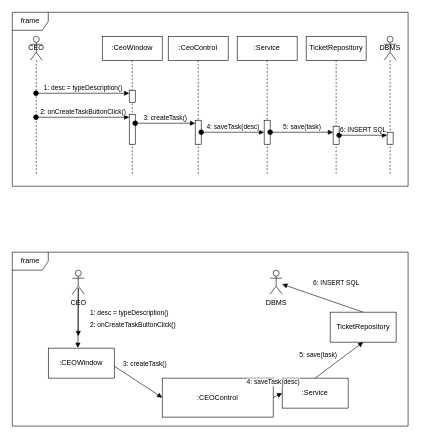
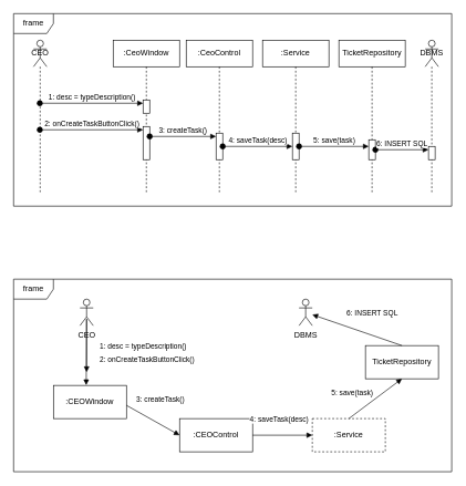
  <mxCell id="0" />
  <mxCell id="1" parent="0" />
  <mxCell id="2" value="frame" style="shape=umlFrame;whiteSpace=wrap;html=1;pointerEvents=0;" parent="1" vertex="1"><mxGeometry x="20" y="20" width="660" height="290" as="geometry" /></mxCell>
  <mxCell id="3" value="CEO" style="shape=umlLifeline;perimeter=lifelinePerimeter;whiteSpace=wrap;html=1;container=1;dropTarget=0;collapsible=0;recursiveResize=0;outlineConnect=0;portConstraint=eastwest;newEdgeStyle={&quot;curved&quot;:0,&quot;rounded&quot;:0};participant=umlActor;" parent="1" vertex="1"><mxGeometry x="50" y="60" width="20" height="230" as="geometry" /></mxCell>
  <mxCell id="4" value=":CeoWindow" style="shape=umlLifeline;perimeter=lifelinePerimeter;whiteSpace=wrap;html=1;container=1;dropTarget=0;collapsible=0;recursiveResize=0;outlineConnect=0;portConstraint=eastwest;newEdgeStyle={&quot;curved&quot;:0,&quot;rounded&quot;:0};" parent="1" vertex="1"><mxGeometry x="170" y="60" width="100" height="230" as="geometry" /></mxCell>
  <mxCell id="5" value="" style="html=1;points=[[0,0,0,0,5],[0,1,0,0,-5],[1,0,0,0,5],[1,1,0,0,-5]];perimeter=orthogonalPerimeter;outlineConnect=0;targetShapes=umlLifeline;portConstraint=eastwest;newEdgeStyle={&quot;curved&quot;:0,&quot;rounded&quot;:0};" parent="4" vertex="1"><mxGeometry x="45" y="90" width="10" height="20" as="geometry" /></mxCell>
  <mxCell id="6" value="" style="html=1;points=[[0,0,0,0,5],[0,1,0,0,-5],[1,0,0,0,5],[1,1,0,0,-5]];perimeter=orthogonalPerimeter;outlineConnect=0;targetShapes=umlLifeline;portConstraint=eastwest;newEdgeStyle={&quot;curved&quot;:0,&quot;rounded&quot;:0};" parent="4" vertex="1"><mxGeometry x="45" y="130" width="10" height="50" as="geometry" /></mxCell>
  <mxCell id="7" value=":CeoControl&lt;span style=&quot;caret-color: rgba(0, 0, 0, 0); color: rgba(0, 0, 0, 0); font-family: monospace; font-size: 0px; text-align: start; white-space: nowrap;&quot;&gt;%3CmxGraphModel%3E%3Croot%3E%3CmxCell%20id%3D%220%22%2F%3E%3CmxCell%20id%3D%221%22%20parent%3D%220%22%2F%3E%3CmxCell%20id%3D%222%22%20value%3D%22%3ACeoWindow%22%20style%3D%22shape%3DumlLifeline%3Bperimeter%3DlifelinePerimeter%3BwhiteSpace%3Dwrap%3Bhtml%3D1%3Bcontainer%3D1%3BdropTarget%3D0%3Bcollapsible%3D0%3BrecursiveResize%3D0%3BoutlineConnect%3D0%3BportConstraint%3Deastwest%3BnewEdgeStyle%3D%7B%26quot%3Bcurved%26quot%3B%3A0%2C%26quot%3Brounded%26quot%3B%3A0%7D%3B%22%20vertex%3D%221%22%20parent%3D%221%22%3E%3CmxGeometry%20x%3D%22140%22%20y%3D%2280%22%20width%3D%22100%22%20height%3D%22230%22%20as%3D%22geometry%22%2F%3E%3C%2FmxCell%3E%3C%2Froot%3E%3C%2FmxGraphModel%3E&lt;/span&gt;" style="shape=umlLifeline;perimeter=lifelinePerimeter;whiteSpace=wrap;html=1;container=1;dropTarget=0;collapsible=0;recursiveResize=0;outlineConnect=0;portConstraint=eastwest;newEdgeStyle={&quot;curved&quot;:0,&quot;rounded&quot;:0};" parent="1" vertex="1"><mxGeometry x="280" y="60" width="100" height="230" as="geometry" /></mxCell>
  <mxCell id="8" value="" style="html=1;points=[[0,0,0,0,5],[0,1,0,0,-5],[1,0,0,0,5],[1,1,0,0,-5]];perimeter=orthogonalPerimeter;outlineConnect=0;targetShapes=umlLifeline;portConstraint=eastwest;newEdgeStyle={&quot;curved&quot;:0,&quot;rounded&quot;:0};" parent="7" vertex="1"><mxGeometry x="45" y="140" width="10" height="40" as="geometry" /></mxCell>
  <mxCell id="9" value=":Service&lt;span style=&quot;caret-color: rgba(0, 0, 0, 0); color: rgba(0, 0, 0, 0); font-family: monospace; font-size: 0px; text-align: start; white-space: nowrap;&quot;&gt;%3CmxGraphModel%3E%3Croot%3E%3CmxCell%20id%3D%220%22%2F%3E%3CmxCell%20id%3D%221%22%20parent%3D%220%22%2F%3E%3CmxCell%20id%3D%222%22%20value%3D%22%3ACeoWindow%22%20style%3D%22shape%3DumlLifeline%3Bperimeter%3DlifelinePerimeter%3BwhiteSpace%3Dwrap%3Bhtml%3D1%3Bcontainer%3D1%3BdropTarget%3D0%3Bcollapsible%3D0%3BrecursiveResize%3D0%3BoutlineConnect%3D0%3BportConstraint%3Deastwest%3BnewEdgeStyle%3D%7B%26quot%3Bcurved%26quot%3B%3A0%2C%26quot%3Brounded%26quot%3B%3A0%7D%3B%22%20vertex%3D%221%22%20parent%3D%221%22%3E%3CmxGeometry%20x%3D%22140%22%20y%3D%2280%22%20width%3D%22100%22%20height%3D%22230%22%20as%3D%22geometry%22%2F%3E%3C%2FmxCell%3E%3C%2Froot%3E%3C%2FmxGraphModel%3E&lt;/span&gt;" style="shape=umlLifeline;perimeter=lifelinePerimeter;whiteSpace=wrap;html=1;container=1;dropTarget=0;collapsible=0;recursiveResize=0;outlineConnect=0;portConstraint=eastwest;newEdgeStyle={&quot;curved&quot;:0,&quot;rounded&quot;:0};" parent="1" vertex="1"><mxGeometry x="395" y="60" width="100" height="230" as="geometry" /></mxCell>
  <mxCell id="10" value="" style="html=1;points=[[0,0,0,0,5],[0,1,0,0,-5],[1,0,0,0,5],[1,1,0,0,-5]];perimeter=orthogonalPerimeter;outlineConnect=0;targetShapes=umlLifeline;portConstraint=eastwest;newEdgeStyle={&quot;curved&quot;:0,&quot;rounded&quot;:0};" parent="9" vertex="1"><mxGeometry x="45" y="140" width="10" height="40" as="geometry" /></mxCell>
  <mxCell id="11" value="TicketRepository" style="shape=umlLifeline;perimeter=lifelinePerimeter;whiteSpace=wrap;html=1;container=1;dropTarget=0;collapsible=0;recursiveResize=0;outlineConnect=0;portConstraint=eastwest;newEdgeStyle={&quot;curved&quot;:0,&quot;rounded&quot;:0};" parent="1" vertex="1"><mxGeometry x="510" y="60" width="100" height="230" as="geometry" /></mxCell>
  <mxCell id="12" value="" style="html=1;points=[[0,0,0,0,5],[0,1,0,0,-5],[1,0,0,0,5],[1,1,0,0,-5]];perimeter=orthogonalPerimeter;outlineConnect=0;targetShapes=umlLifeline;portConstraint=eastwest;newEdgeStyle={&quot;curved&quot;:0,&quot;rounded&quot;:0};" parent="11" vertex="1"><mxGeometry x="45" y="150" width="10" height="30" as="geometry" /></mxCell>
  <mxCell id="13" value="DBMS" style="shape=umlLifeline;perimeter=lifelinePerimeter;whiteSpace=wrap;html=1;container=1;dropTarget=0;collapsible=0;recursiveResize=0;outlineConnect=0;portConstraint=eastwest;newEdgeStyle={&quot;curved&quot;:0,&quot;rounded&quot;:0};participant=umlActor;" parent="1" vertex="1"><mxGeometry x="640" y="60" width="20" height="230" as="geometry" /></mxCell>
  <mxCell id="14" value="1: desc = typeDescription()" style="html=1;verticalAlign=bottom;startArrow=oval;endArrow=block;startSize=8;curved=0;rounded=0;entryX=0;entryY=0;entryDx=0;entryDy=5;" parent="1" source="3" target="5" edge="1"><mxGeometry relative="1" as="geometry"><mxPoint x="85" y="155" as="sourcePoint" /></mxGeometry></mxCell>
  <mxCell id="15" value="2: onCreateTaskButtonClick()" style="html=1;verticalAlign=bottom;startArrow=oval;endArrow=block;startSize=8;curved=0;rounded=0;entryX=0;entryY=0;entryDx=0;entryDy=5;" parent="1" source="3" target="6" edge="1"><mxGeometry relative="1" as="geometry"><mxPoint x="135" y="195" as="sourcePoint" /></mxGeometry></mxCell>
  <mxCell id="16" value="4: saveTask(desc)" style="html=1;verticalAlign=bottom;startArrow=oval;endArrow=block;startSize=8;curved=0;rounded=0;" parent="1" source="8" target="10" edge="1"><mxGeometry relative="1" as="geometry"><mxPoint x="335" y="210" as="sourcePoint" /><mxPoint x="440" y="210" as="targetPoint" /></mxGeometry></mxCell>
  <mxCell id="17" value="5: save(task)" style="html=1;verticalAlign=bottom;startArrow=oval;endArrow=block;startSize=8;curved=0;rounded=0;" parent="1" source="10" target="12" edge="1"><mxGeometry relative="1" as="geometry"><mxPoint x="450" y="230" as="sourcePoint" /><mxPoint x="555" y="230" as="targetPoint" /></mxGeometry></mxCell>
  <mxCell id="18" value="3: createTask()" style="html=1;verticalAlign=bottom;startArrow=oval;endArrow=block;startSize=8;curved=0;rounded=0;entryX=0;entryY=0;entryDx=0;entryDy=5;" parent="1" source="6" target="8" edge="1"><mxGeometry relative="1" as="geometry"><mxPoint x="225" y="205" as="sourcePoint" /></mxGeometry></mxCell>
  <mxCell id="19" value="" style="html=1;points=[[0,0,0,0,5],[0,1,0,0,-5],[1,0,0,0,5],[1,1,0,0,-5]];perimeter=orthogonalPerimeter;outlineConnect=0;targetShapes=umlLifeline;portConstraint=eastwest;newEdgeStyle={&quot;curved&quot;:0,&quot;rounded&quot;:0};" parent="1" vertex="1"><mxGeometry x="645" y="220" width="10" height="20" as="geometry" /></mxCell>
  <mxCell id="20" value="6: INSERT SQL" style="html=1;verticalAlign=bottom;startArrow=oval;endArrow=block;startSize=8;curved=0;rounded=0;" parent="1" source="12" target="19" edge="1"><mxGeometry relative="1" as="geometry"><mxPoint x="575" y="225" as="sourcePoint" /></mxGeometry></mxCell>
  <mxCell id="21" value="frame" style="shape=umlFrame;whiteSpace=wrap;html=1;pointerEvents=0;" vertex="1" parent="1"><mxGeometry x="20" y="420" width="660" height="290" as="geometry" /></mxCell>
  <mxCell id="22" value="CEO" style="shape=umlActor;verticalLabelPosition=bottom;verticalAlign=top;html=1;" vertex="1" parent="1"><mxGeometry x="120" y="450" width="20" height="40" as="geometry" /></mxCell>
  <mxCell id="23" value=":CEOWindow" style="html=1;whiteSpace=wrap;" vertex="1" parent="1"><mxGeometry x="80" y="580" width="110" height="50" as="geometry" /></mxCell>
  <mxCell id="24" value="" style="html=1;verticalAlign=bottom;endArrow=block;curved=0;rounded=0;" edge="1" parent="1"><mxGeometry width="80" relative="1" as="geometry"><mxPoint x="130" y="480" as="sourcePoint" /><mxPoint x="130" y="560" as="targetPoint" /></mxGeometry></mxCell>
  <mxCell id="25" value="" style="html=1;verticalAlign=bottom;endArrow=block;curved=0;rounded=0;entryX=0.449;entryY=-0.008;entryDx=0;entryDy=0;entryPerimeter=0;" edge="1" parent="1" target="23"><mxGeometry width="80" relative="1" as="geometry"><mxPoint x="130" y="480" as="sourcePoint" /><mxPoint x="130" y="560" as="targetPoint" /><Array as="points" /></mxGeometry></mxCell>
  <mxCell id="26" value="1: desc = typeDescription()" style="edgeLabel;html=1;align=center;verticalAlign=middle;resizable=0;points=[];" vertex="1" connectable="0" parent="25"><mxGeometry x="-0.02" y="2" relative="1" as="geometry"><mxPoint x="83" y="-9" as="offset" /></mxGeometry></mxCell>
  <mxCell id="27" value="2: onCreateTaskButtonClick()" style="edgeLabel;html=1;align=center;verticalAlign=middle;resizable=0;points=[];" vertex="1" connectable="0" parent="25"><mxGeometry x="0.666" y="2" relative="1" as="geometry"><mxPoint x="89" y="-23" as="offset" /></mxGeometry></mxCell>
- <mxCell id="28" value=":CEOControl" style="html=1;whiteSpace=wrap;" vertex="1" parent="1"><mxGeometry x="270" y="630" width="185" height="65" as="geometry" /></mxCell>
- <mxCell id="29" value=":Service" style="html=1;whiteSpace=wrap;" vertex="1" parent="1"><mxGeometry x="470" y="630" width="110" height="50" as="geometry" /></mxCell>
+ <mxCell id="28" value=":CEOControl" style="html=1;whiteSpace=wrap;" vertex="1" parent="1"><mxGeometry x="270" y="630" width="110" height="50" as="geometry" /></mxCell>
+ <mxCell id="29" value=":Service" style="html=1;whiteSpace=wrap;dashed=1;" vertex="1" parent="1"><mxGeometry x="470" y="630" width="110" height="50" as="geometry" /></mxCell>
  <mxCell id="30" value="TicketRepository" style="html=1;whiteSpace=wrap;" vertex="1" parent="1"><mxGeometry x="550" y="520" width="110" height="50" as="geometry" /></mxCell>
  <mxCell id="31" value="DBMS" style="shape=umlActor;verticalLabelPosition=bottom;verticalAlign=top;html=1;" vertex="1" parent="1"><mxGeometry x="450" y="450" width="20" height="40" as="geometry" /></mxCell>
  <mxCell id="32" value="3: createTask()" style="html=1;verticalAlign=bottom;endArrow=block;curved=0;rounded=0;entryX=0;entryY=0.5;entryDx=0;entryDy=0;" edge="1" parent="1" target="28"><mxGeometry x="-0.05" y="25" width="80" relative="1" as="geometry"><mxPoint x="190" y="610" as="sourcePoint" /><mxPoint x="270" y="610" as="targetPoint" /><mxPoint y="1" as="offset" /></mxGeometry></mxCell>
  <mxCell id="33" value="4: saveTask(desc)" style="html=1;verticalAlign=bottom;endArrow=block;curved=0;rounded=0;exitX=1;exitY=0.5;exitDx=0;exitDy=0;entryX=0;entryY=0.5;entryDx=0;entryDy=0;" edge="1" parent="1" source="28" target="29"><mxGeometry x="-0.111" y="15" width="80" relative="1" as="geometry"><mxPoint x="420" y="660" as="sourcePoint" /><mxPoint x="500" y="660" as="targetPoint" /><mxPoint as="offset" /></mxGeometry></mxCell>
  <mxCell id="34" value="5: save(task)" style="html=1;verticalAlign=bottom;endArrow=block;curved=0;rounded=0;exitX=0.5;exitY=0;exitDx=0;exitDy=0;entryX=0.5;entryY=1;entryDx=0;entryDy=0;" edge="1" parent="1" source="29" target="30"><mxGeometry x="-0.56" y="21" width="80" relative="1" as="geometry"><mxPoint x="550" y="600" as="sourcePoint" /><mxPoint x="630" y="600" as="targetPoint" /><mxPoint as="offset" /></mxGeometry></mxCell>
  <mxCell id="35" value="6: INSERT SQL" style="html=1;verticalAlign=bottom;endArrow=block;curved=0;rounded=0;exitX=0.5;exitY=0;exitDx=0;exitDy=0;" edge="1" parent="1" source="30" target="31"><mxGeometry x="-0.222" y="-23" width="80" relative="1" as="geometry"><mxPoint x="580" y="520" as="sourcePoint" /><mxPoint x="660" y="520" as="targetPoint" /><mxPoint as="offset" /></mxGeometry></mxCell>
